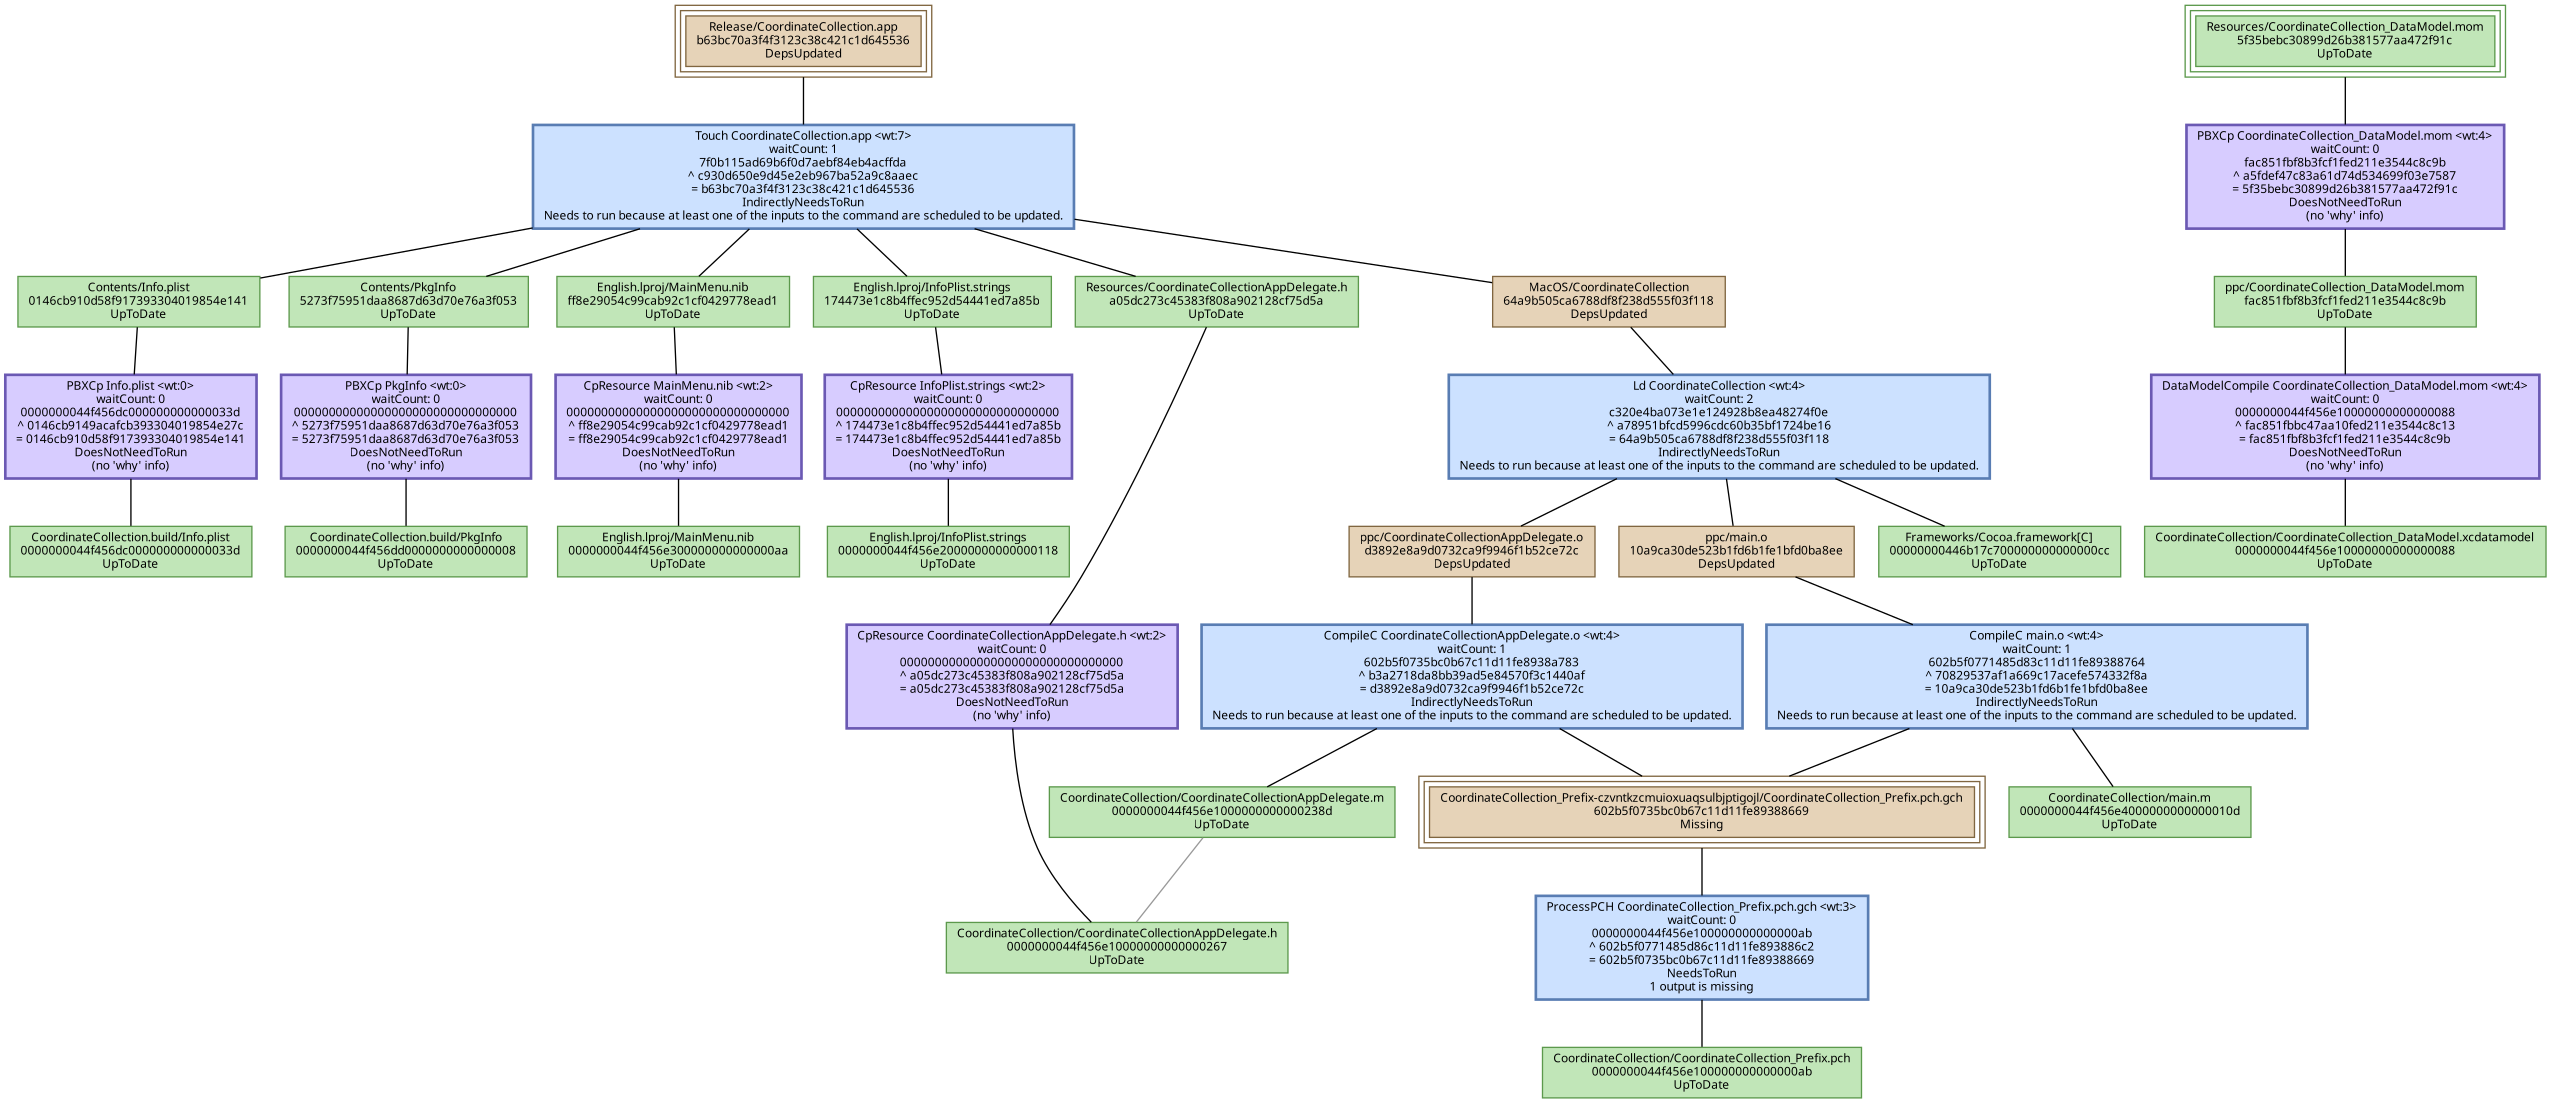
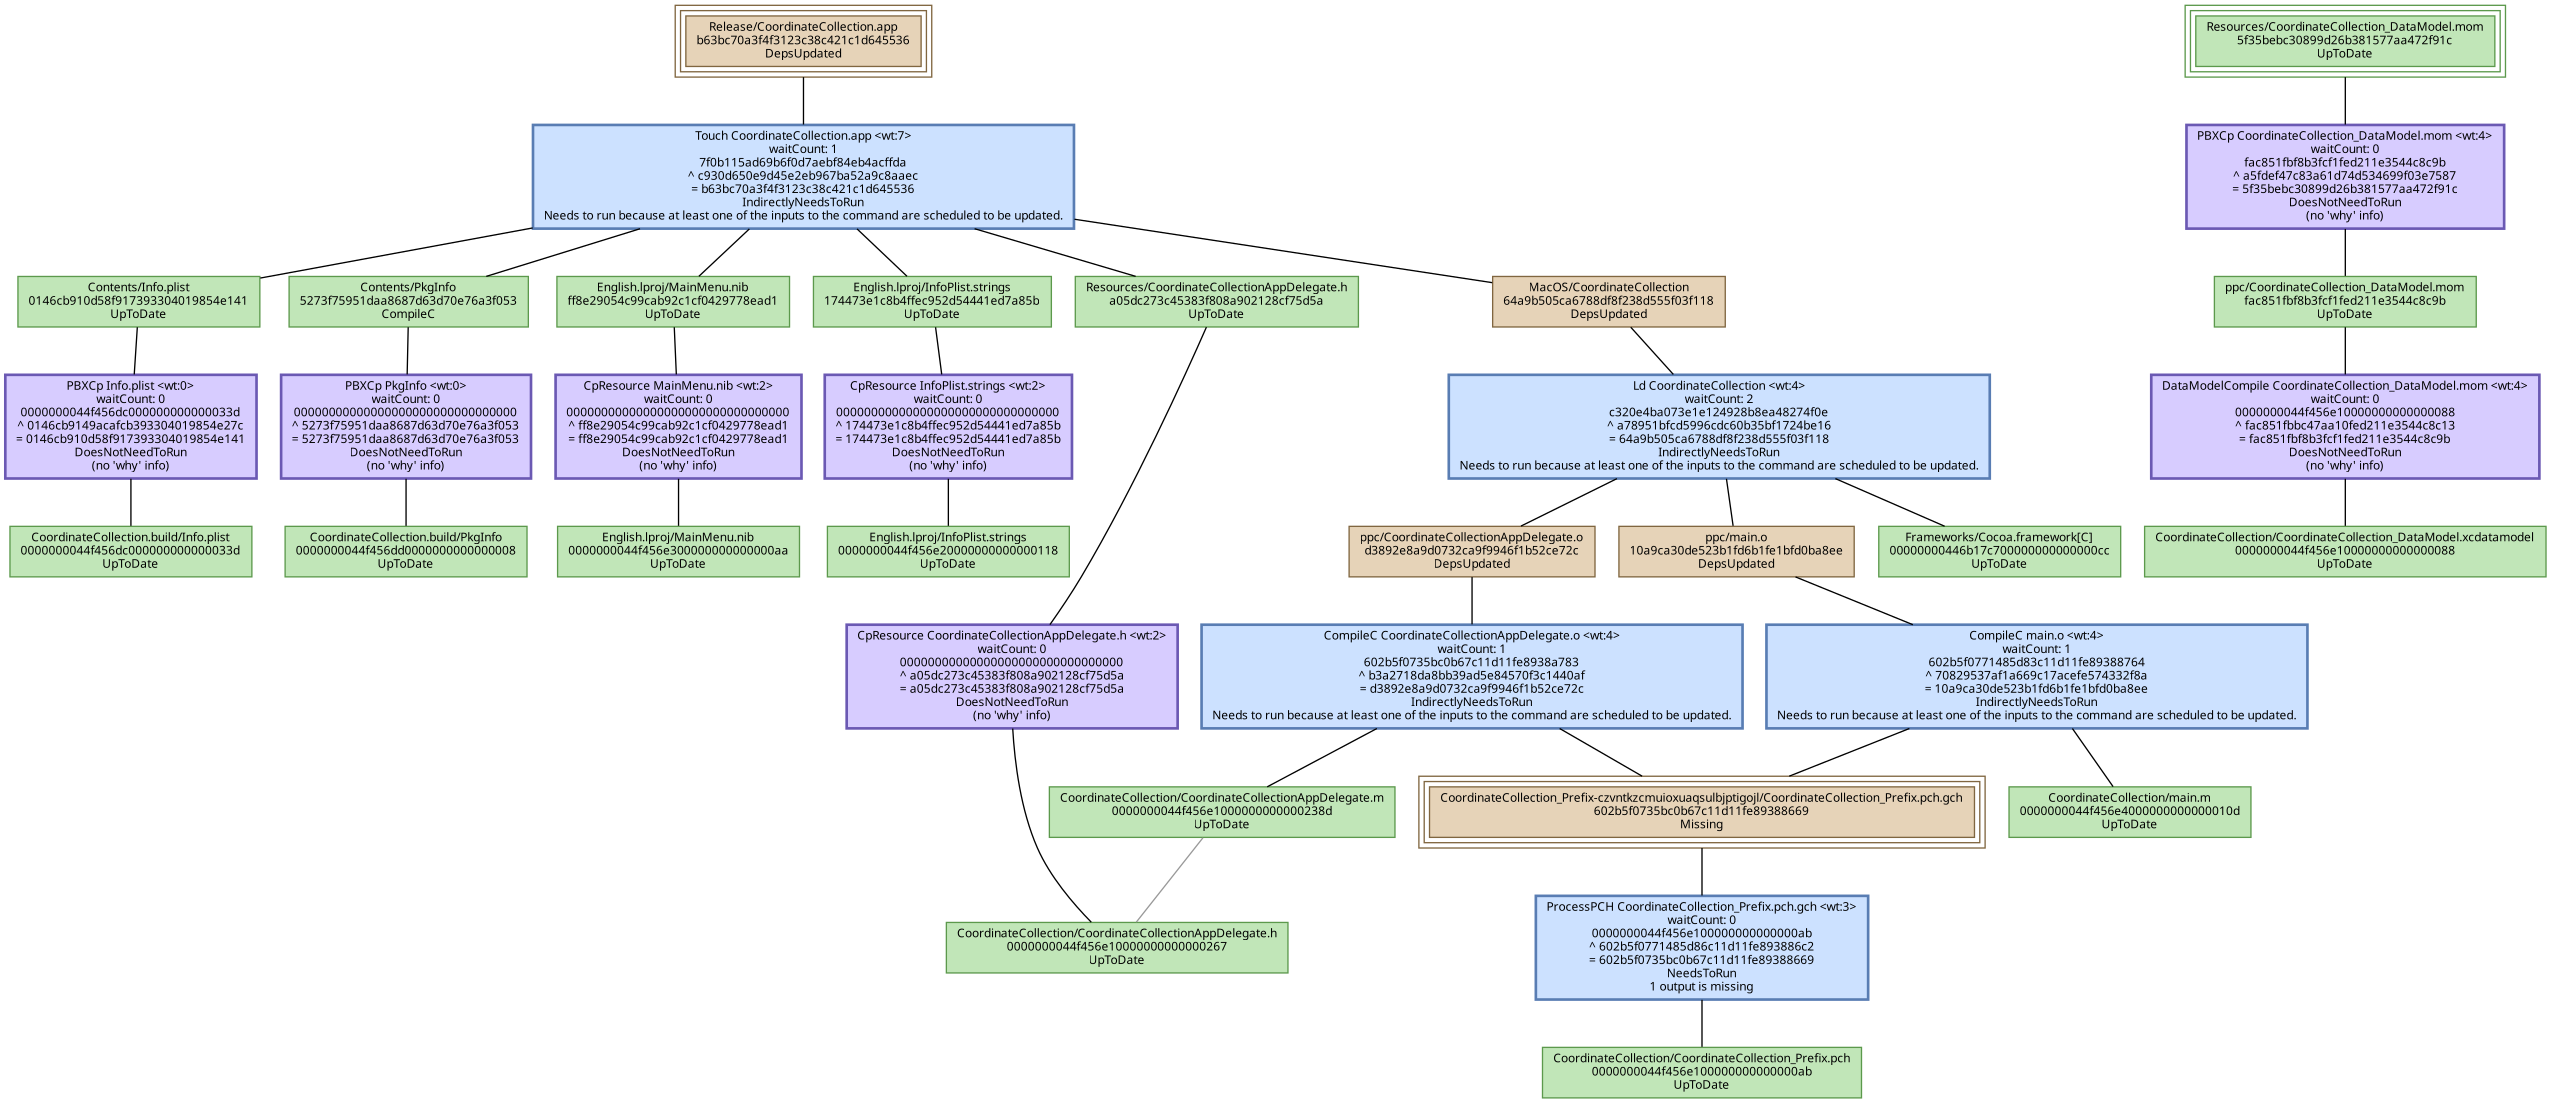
  digraph {
    concentrate=false
    fontname="Noto Sans"
    node [color="0.3 0.5 0.6" fillcolor="0.3 0.2 0.9" fontname="Noto Sans" fontsize=9 shape=box style=filled]
    edge [arrowhead=none arrowtail=normal color=black style=solid fontname="Noto Sans"]
    n1 [color="0.1 0.5 0.5" fillcolor="0.1 0.2 0.9" label="Release/CoordinateCollection.app\nb63bc70a3f4f3123c38c421c1d645536\nDepsUpdated" peripheries=3]
    n2 [color="0.6 0.5 0.7" fillcolor="0.6 0.2 1.0" label="Touch CoordinateCollection.app <wt:7>\nwaitCount: 1\n7f0b115ad69b6f0d7aebf84eb4acffda\n^ c930d650e9d45e2eb967ba52a9c8aaec\n= b63bc70a3f4f3123c38c421c1d645536\nIndirectlyNeedsToRun\nNeeds to run because at least one of the inputs to the command are scheduled to be updated." style="filled,bold"]
    n3 [label="Contents/Info.plist\n0146cb910d58f917393304019854e141\nUpToDate"]
    n4 [color="0.7 0.5 0.7" fillcolor="0.7 0.2 1.0" label="PBXCp Info.plist <wt:0>\nwaitCount: 0\n0000000044f456dc000000000000033d\n^ 0146cb9149acafcb393304019854e27c\n= 0146cb910d58f917393304019854e141\nDoesNotNeedToRun\n(no 'why' info)" style="filled,bold"]
    n5 [label="CoordinateCollection.build/Info.plist\n0000000044f456dc000000000000033d\nUpToDate"]
-   n6 [label="Contents/PkgInfo\n5273f75951daa8687d63d70e76a3f053\nUpToDate"]
+   n6 [label="Contents/PkgInfo\n5273f75951daa8687d63d70e76a3f053\nCompileC"]
    n7 [color="0.7 0.5 0.7" fillcolor="0.7 0.2 1.0" label="PBXCp PkgInfo <wt:0>\nwaitCount: 0\n00000000000000000000000000000000\n^ 5273f75951daa8687d63d70e76a3f053\n= 5273f75951daa8687d63d70e76a3f053\nDoesNotNeedToRun\n(no 'why' info)" style="filled,bold"]
    n8 [label="CoordinateCollection.build/PkgInfo\n0000000044f456dd0000000000000008\nUpToDate"]
    n9 [label="English.lproj/MainMenu.nib\nff8e29054c99cab92c1cf0429778ead1\nUpToDate"]
    n10 [color="0.7 0.5 0.7" fillcolor="0.7 0.2 1.0" label="CpResource MainMenu.nib <wt:2>\nwaitCount: 0\n00000000000000000000000000000000\n^ ff8e29054c99cab92c1cf0429778ead1\n= ff8e29054c99cab92c1cf0429778ead1\nDoesNotNeedToRun\n(no 'why' info)" style="filled,bold"]
    n11 [label="English.lproj/MainMenu.nib\n0000000044f456e300000000000000aa\nUpToDate"]
    n12 [label="English.lproj/InfoPlist.strings\n174473e1c8b4ffec952d54441ed7a85b\nUpToDate"]
    n13 [color="0.7 0.5 0.7" fillcolor="0.7 0.2 1.0" label="CpResource InfoPlist.strings <wt:2>\nwaitCount: 0\n00000000000000000000000000000000\n^ 174473e1c8b4ffec952d54441ed7a85b\n= 174473e1c8b4ffec952d54441ed7a85b\nDoesNotNeedToRun\n(no 'why' info)" style="filled,bold"]
    n14 [label="English.lproj/InfoPlist.strings\n0000000044f456e20000000000000118\nUpToDate"]
    n15 [label="Resources/CoordinateCollectionAppDelegate.h\na05dc273c45383f808a902128cf75d5a\nUpToDate"]
    n16 [color="0.7 0.5 0.7" fillcolor="0.7 0.2 1.0" label="CpResource CoordinateCollectionAppDelegate.h <wt:2>\nwaitCount: 0\n00000000000000000000000000000000\n^ a05dc273c45383f808a902128cf75d5a\n= a05dc273c45383f808a902128cf75d5a\nDoesNotNeedToRun\n(no 'why' info)" style="filled,bold"]
    n17 [label="CoordinateCollection/CoordinateCollectionAppDelegate.h\n0000000044f456e10000000000000267\nUpToDate"]
    n18 [color="0.1 0.5 0.5" fillcolor="0.1 0.2 0.9" label="ppc/main.o\n10a9ca30de523b1fd6b1fe1bfd0ba8ee\nDepsUpdated"]
    n19 [color="0.6 0.5 0.7" fillcolor="0.6 0.2 1.0" label="CompileC main.o <wt:4>\nwaitCount: 1\n602b5f0771485d83c11d11fe89388764\n^ 70829537af1a669c17acefe574332f8a\n= 10a9ca30de523b1fd6b1fe1bfd0ba8ee\nIndirectlyNeedsToRun\nNeeds to run because at least one of the inputs to the command are scheduled to be updated." style="filled,bold"]
    n20 [label="CoordinateCollection/CoordinateCollection_Prefix.pch\n0000000044f456e100000000000000ab\nUpToDate"]
    n21 [color="0.1 0.5 0.5" fillcolor="0.1 0.2 0.9" label="CoordinateCollection_Prefix-czvntkzcmuioxuaqsulbjptigojl/CoordinateCollection_Prefix.pch.gch\n602b5f0735bc0b67c11d11fe89388669\nMissing" peripheries=3]
    n22 [color="0.6 0.5 0.7" fillcolor="0.6 0.2 1.0" label="ProcessPCH CoordinateCollection_Prefix.pch.gch <wt:3>\nwaitCount: 0\n0000000044f456e100000000000000ab\n^ 602b5f0771485d86c11d11fe893886c2\n= 602b5f0735bc0b67c11d11fe89388669\nNeedsToRun\n1 output is missing" style="filled,bold"]
    n23 [label="CoordinateCollection/main.m\n0000000044f456e4000000000000010d\nUpToDate"]
    n24 [color="0.1 0.5 0.5" fillcolor="0.1 0.2 0.9" label="ppc/CoordinateCollectionAppDelegate.o\nd3892e8a9d0732ca9f9946f1b52ce72c\nDepsUpdated"]
    n25 [color="0.6 0.5 0.7" fillcolor="0.6 0.2 1.0" label="CompileC CoordinateCollectionAppDelegate.o <wt:4>\nwaitCount: 1\n602b5f0735bc0b67c11d11fe8938a783\n^ b3a2718da8bb39ad5e84570f3c1440af\n= d3892e8a9d0732ca9f9946f1b52ce72c\nIndirectlyNeedsToRun\nNeeds to run because at least one of the inputs to the command are scheduled to be updated." style="filled,bold"]
    n26 [label="CoordinateCollection/CoordinateCollectionAppDelegate.m\n0000000044f456e1000000000000238d\nUpToDate"]
    n27 [label="ppc/CoordinateCollection_DataModel.mom\nfac851fbf8b3fcf1fed211e3544c8c9b\nUpToDate"]
    n28 [color="0.7 0.5 0.7" fillcolor="0.7 0.2 1.0" label="DataModelCompile CoordinateCollection_DataModel.mom <wt:4>\nwaitCount: 0\n0000000044f456e10000000000000088\n^ fac851fbbc47aa10fed211e3544c8c13\n= fac851fbf8b3fcf1fed211e3544c8c9b\nDoesNotNeedToRun\n(no 'why' info)" style="filled,bold"]
    n29 [label="CoordinateCollection/CoordinateCollection_DataModel.xcdatamodel\n0000000044f456e10000000000000088\nUpToDate"]
    n30 [label="Resources/CoordinateCollection_DataModel.mom\n5f35bebc30899d26b381577aa472f91c\nUpToDate" peripheries=3]
    n31 [color="0.7 0.5 0.7" fillcolor="0.7 0.2 1.0" label="PBXCp CoordinateCollection_DataModel.mom <wt:4>\nwaitCount: 0\nfac851fbf8b3fcf1fed211e3544c8c9b\n^ a5fdef47c83a61d74d534699f03e7587\n= 5f35bebc30899d26b381577aa472f91c\nDoesNotNeedToRun\n(no 'why' info)" style="filled,bold"]
    n32 [color="0.1 0.5 0.5" fillcolor="0.1 0.2 0.9" label="MacOS/CoordinateCollection\n64a9b505ca6788df8f238d555f03f118\nDepsUpdated"]
    n33 [color="0.6 0.5 0.7" fillcolor="0.6 0.2 1.0" label="Ld CoordinateCollection <wt:4>\nwaitCount: 2\nc320e4ba073e1e124928b8ea48274f0e\n^ a78951bfcd5996cdc60b35bf1724be16\n= 64a9b505ca6788df8f238d555f03f118\nIndirectlyNeedsToRun\nNeeds to run because at least one of the inputs to the command are scheduled to be updated." style="filled,bold"]
    n34 [label="Frameworks/Cocoa.framework[C]\n00000000446b17c700000000000000cc\nUpToDate"]
    n1 -> n2
    n2 -> n3
    n2 -> n6
    n2 -> n9
    n2 -> n12
    n2 -> n15
    n2 -> n32
    n3 -> n4
    n4 -> n5
    n6 -> n7
    n7 -> n8
    n9 -> n10
    n10 -> n11
    n12 -> n13
    n13 -> n14
    n15 -> n16
    n16 -> n17
    n18 -> n19
    n19 -> n21
    n19 -> n23
    n21 -> n22
    n22 -> n20
    n24 -> n25
    n25 -> n21
    n25 -> n26
    n26 -> n17 [color=gray60]
    n27 -> n28
    n28 -> n29
    n30 -> n31
    n31 -> n27
    n32 -> n33
    n33 -> n18
    n33 -> n24
    n33 -> n34
  }
